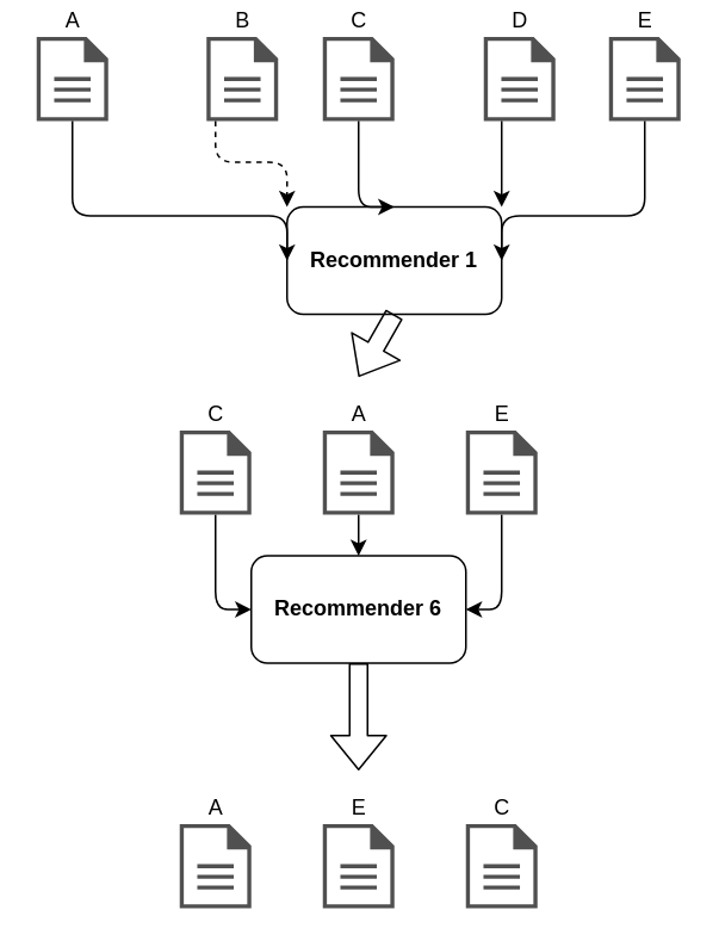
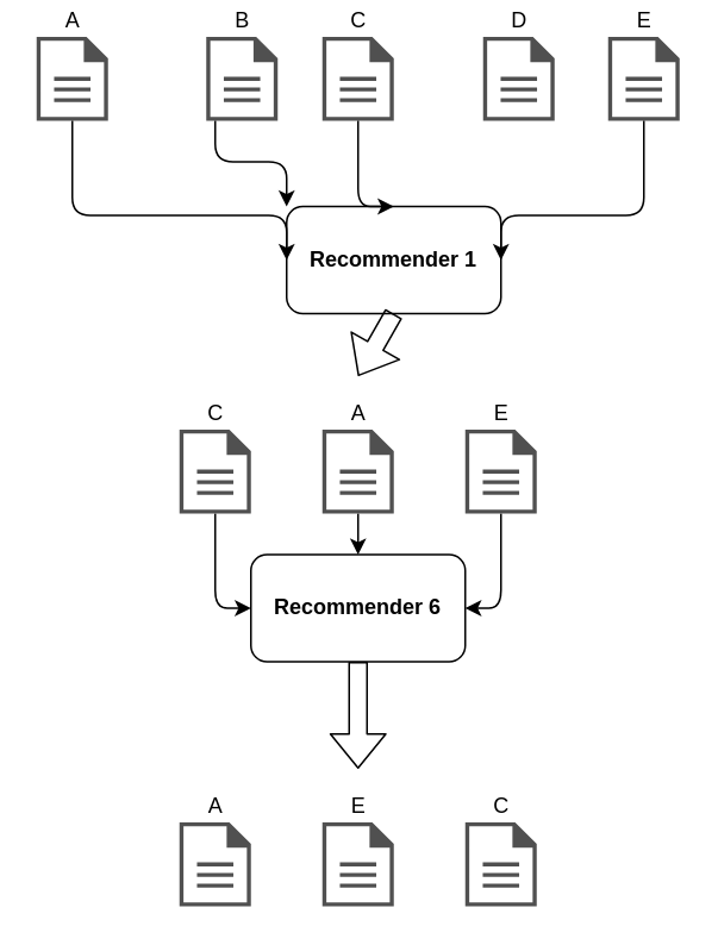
  <mxCell id="0" />
  <mxCell id="1" parent="0" />
  <mxCell id="2" value="B" style="sketch=0;pointerEvents=1;shadow=0;dashed=0;html=1;strokeColor=none;fillColor=#505050;labelPosition=center;verticalLabelPosition=top;verticalAlign=bottom;outlineConnect=0;align=center;shape=mxgraph.office.concepts.document;" parent="1" vertex="1"><mxGeometry x="115" y="20" width="40" height="47" as="geometry" /></mxCell>
  <mxCell id="3" value="A" style="sketch=0;pointerEvents=1;shadow=0;dashed=0;html=1;strokeColor=none;fillColor=#505050;labelPosition=center;verticalLabelPosition=top;verticalAlign=bottom;outlineConnect=0;align=center;shape=mxgraph.office.concepts.document;" parent="1" vertex="1"><mxGeometry x="20" y="20" width="40" height="47" as="geometry" /></mxCell>
  <mxCell id="4" value="E" style="sketch=0;pointerEvents=1;shadow=0;dashed=0;html=1;strokeColor=none;fillColor=#505050;labelPosition=center;verticalLabelPosition=top;verticalAlign=bottom;outlineConnect=0;align=center;shape=mxgraph.office.concepts.document;" parent="1" vertex="1"><mxGeometry x="340" y="20" width="40" height="47" as="geometry" /></mxCell>
  <mxCell id="5" value="D" style="sketch=0;pointerEvents=1;shadow=0;dashed=0;html=1;strokeColor=none;fillColor=#505050;labelPosition=center;verticalLabelPosition=top;verticalAlign=bottom;outlineConnect=0;align=center;shape=mxgraph.office.concepts.document;" parent="1" vertex="1"><mxGeometry x="270" y="20" width="40" height="47" as="geometry" /></mxCell>
  <mxCell id="6" value="C" style="sketch=0;pointerEvents=1;shadow=0;dashed=0;html=1;strokeColor=none;fillColor=#505050;labelPosition=center;verticalLabelPosition=top;verticalAlign=bottom;outlineConnect=0;align=center;shape=mxgraph.office.concepts.document;" parent="1" vertex="1"><mxGeometry x="180" y="20" width="40" height="47" as="geometry" /></mxCell>
  <mxCell id="7" value="&lt;b&gt;Recommender 1&lt;/b&gt;" style="rounded=1;whiteSpace=wrap;html=1;" parent="1" vertex="1"><mxGeometry x="160" y="115" width="120" height="60" as="geometry" /></mxCell>
  <mxCell id="8" value="&lt;b&gt;Recommender 6&lt;/b&gt;" style="rounded=1;whiteSpace=wrap;html=1;" parent="1" vertex="1"><mxGeometry x="140" y="310" width="120" height="60" as="geometry" /></mxCell>
  <mxCell id="9" value="" style="edgeStyle=orthogonalEdgeStyle;html=1;" parent="1" source="10" target="8" edge="1"><mxGeometry relative="1" as="geometry"><Array as="points"><mxPoint x="120" y="340" /></Array></mxGeometry></mxCell>
  <mxCell id="10" value="C" style="sketch=0;pointerEvents=1;shadow=0;dashed=0;html=1;strokeColor=none;fillColor=#505050;labelPosition=center;verticalLabelPosition=top;verticalAlign=bottom;outlineConnect=0;align=center;shape=mxgraph.office.concepts.document;" parent="1" vertex="1"><mxGeometry x="100" y="240" width="40" height="47" as="geometry" /></mxCell>
  <mxCell id="11" value="" style="edgeStyle=orthogonalEdgeStyle;html=1;" parent="1" source="12" target="8" edge="1"><mxGeometry relative="1" as="geometry"><Array as="points"><mxPoint x="280" y="340" /></Array></mxGeometry></mxCell>
  <mxCell id="12" value="E" style="sketch=0;pointerEvents=1;shadow=0;dashed=0;html=1;strokeColor=none;fillColor=#505050;labelPosition=center;verticalLabelPosition=top;verticalAlign=bottom;outlineConnect=0;align=center;shape=mxgraph.office.concepts.document;" parent="1" vertex="1"><mxGeometry x="260" y="240" width="40" height="47" as="geometry" /></mxCell>
  <mxCell id="13" value="" style="edgeStyle=orthogonalEdgeStyle;html=1;" parent="1" source="14" target="8" edge="1"><mxGeometry relative="1" as="geometry" /></mxCell>
  <mxCell id="14" value="A" style="sketch=0;pointerEvents=1;shadow=0;dashed=0;html=1;strokeColor=none;fillColor=#505050;labelPosition=center;verticalLabelPosition=top;verticalAlign=bottom;outlineConnect=0;align=center;shape=mxgraph.office.concepts.document;" parent="1" vertex="1"><mxGeometry x="180" y="240" width="40" height="47" as="geometry" /></mxCell>
  <mxCell id="15" value="" style="endArrow=classic;html=1;entryX=0;entryY=0.5;entryDx=0;entryDy=0;edgeStyle=orthogonalEdgeStyle;" parent="1" source="3" target="7" edge="1"><mxGeometry width="50" height="50" relative="1" as="geometry"><mxPoint x="176" y="450" as="sourcePoint" /><mxPoint x="226" y="400" as="targetPoint" /><Array as="points"><mxPoint x="40" y="120" /></Array></mxGeometry></mxCell>
- <mxCell id="16" value="" style="endArrow=classic;html=1;entryX=0;entryY=0;entryDx=0;entryDy=0;edgeStyle=orthogonalEdgeStyle;dashed=1;" parent="1" source="2" target="7" edge="1"><mxGeometry width="50" height="50" relative="1" as="geometry"><mxPoint x="50" y="77" as="sourcePoint" /><mxPoint x="150" y="130" as="targetPoint" /><Array as="points"><mxPoint x="120" y="90" /></Array></mxGeometry></mxCell>
+ <mxCell id="16" value="" style="endArrow=classic;html=1;entryX=0;entryY=0;entryDx=0;entryDy=0;edgeStyle=orthogonalEdgeStyle;" parent="1" source="2" target="7" edge="1"><mxGeometry width="50" height="50" relative="1" as="geometry"><mxPoint x="50" y="77" as="sourcePoint" /><mxPoint x="150" y="130" as="targetPoint" /><Array as="points"><mxPoint x="120" y="90" /></Array></mxGeometry></mxCell>
  <mxCell id="17" value="" style="endArrow=classic;html=1;entryX=0.5;entryY=0;entryDx=0;entryDy=0;edgeStyle=orthogonalEdgeStyle;" parent="1" source="6" target="7" edge="1"><mxGeometry width="50" height="50" relative="1" as="geometry"><mxPoint x="130" y="77" as="sourcePoint" /><mxPoint x="150" y="100" as="targetPoint" /><Array as="points"><mxPoint x="200" y="70" /><mxPoint x="200" y="70" /></Array></mxGeometry></mxCell>
- <mxCell id="18" value="" style="endArrow=classic;html=1;edgeStyle=orthogonalEdgeStyle;entryX=1;entryY=0;entryDx=0;entryDy=0;" parent="1" source="5" target="7" edge="1"><mxGeometry width="50" height="50" relative="1" as="geometry"><mxPoint x="130" y="77" as="sourcePoint" /><mxPoint x="260" y="100" as="targetPoint" /><Array as="points"><mxPoint x="280" y="90" /></Array></mxGeometry></mxCell>
  <mxCell id="19" value="" style="endArrow=classic;html=1;entryX=1;entryY=0.5;entryDx=0;entryDy=0;edgeStyle=orthogonalEdgeStyle;" parent="1" source="4" target="7" edge="1"><mxGeometry width="50" height="50" relative="1" as="geometry"><mxPoint x="50" y="77" as="sourcePoint" /><mxPoint x="150" y="130" as="targetPoint" /><Array as="points"><mxPoint x="360" y="120" /></Array></mxGeometry></mxCell>
  <mxCell id="20" value="" style="shape=flexArrow;endArrow=classic;html=1;exitX=0.5;exitY=1;exitDx=0;exitDy=0;" parent="1" source="7" edge="1"><mxGeometry width="50" height="50" relative="1" as="geometry"><mxPoint x="176" y="450" as="sourcePoint" /><mxPoint x="200" y="210" as="targetPoint" /></mxGeometry></mxCell>
  <mxCell id="21" value="" style="shape=flexArrow;endArrow=classic;html=1;exitX=0.5;exitY=1;exitDx=0;exitDy=0;" parent="1" edge="1"><mxGeometry width="50" height="50" relative="1" as="geometry"><mxPoint x="200" y="370" as="sourcePoint" /><mxPoint x="200" y="430" as="targetPoint" /></mxGeometry></mxCell>
  <mxCell id="22" value="A" style="sketch=0;pointerEvents=1;shadow=0;dashed=0;html=1;strokeColor=none;fillColor=#505050;labelPosition=center;verticalLabelPosition=top;verticalAlign=bottom;outlineConnect=0;align=center;shape=mxgraph.office.concepts.document;" parent="1" vertex="1"><mxGeometry x="100" y="460" width="40" height="47" as="geometry" /></mxCell>
  <mxCell id="23" value="C" style="sketch=0;pointerEvents=1;shadow=0;dashed=0;html=1;strokeColor=none;fillColor=#505050;labelPosition=center;verticalLabelPosition=top;verticalAlign=bottom;outlineConnect=0;align=center;shape=mxgraph.office.concepts.document;" parent="1" vertex="1"><mxGeometry x="260" y="460" width="40" height="47" as="geometry" /></mxCell>
  <mxCell id="24" value="E" style="sketch=0;pointerEvents=1;shadow=0;dashed=0;html=1;strokeColor=none;fillColor=#505050;labelPosition=center;verticalLabelPosition=top;verticalAlign=bottom;outlineConnect=0;align=center;shape=mxgraph.office.concepts.document;" parent="1" vertex="1"><mxGeometry x="180" y="460" width="40" height="47" as="geometry" /></mxCell>
